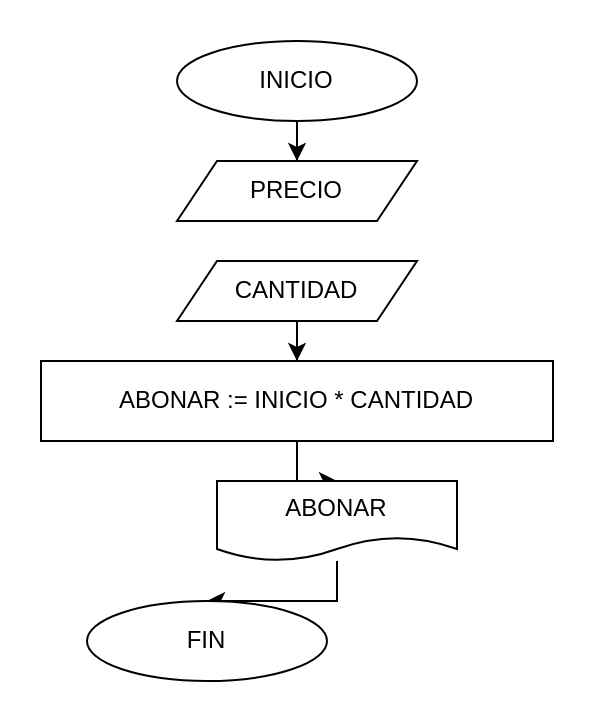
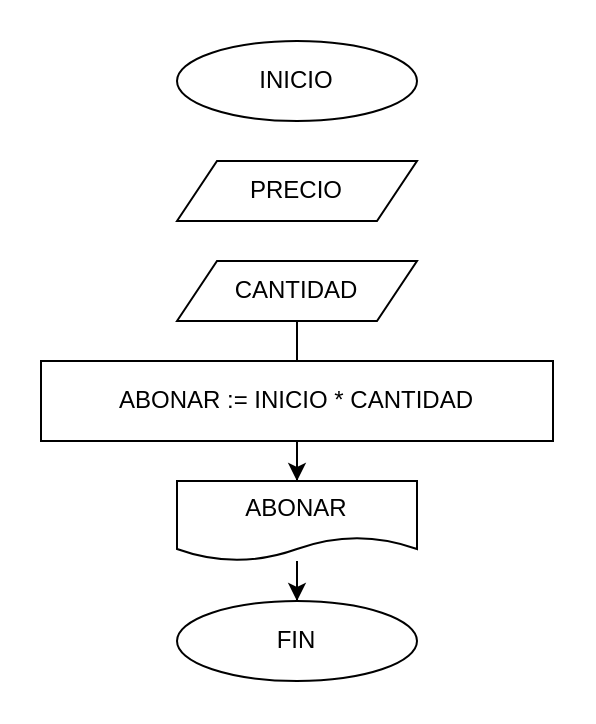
  <mxCell id="0" />
  <mxCell id="1" parent="0" />
- <mxCell id="2" value="" style="edgeStyle=orthogonalEdgeStyle;rounded=0;orthogonalLoop=1;jettySize=auto;html=1;" parent="1" source="3" target="6" edge="1"><mxGeometry relative="1" as="geometry" /></mxCell>
  <mxCell id="3" value="INICIO" style="ellipse;whiteSpace=wrap;html=1;" parent="1" vertex="1"><mxGeometry x="88" y="20" width="120" height="40" as="geometry" /></mxCell>
- <mxCell id="4" value="" style="edgeStyle=orthogonalEdgeStyle;rounded=0;orthogonalLoop=1;jettySize=auto;html=1;" parent="1" source="5" target="8" edge="1"><mxGeometry relative="1" as="geometry" /></mxCell>
+ <mxCell id="4" value="" style="edgeStyle=orthogonalEdgeStyle;rounded=0;orthogonalLoop=1;jettySize=auto;html=1;endArrow=none;" parent="1" source="5" target="8" edge="1"><mxGeometry relative="1" as="geometry" /></mxCell>
  <mxCell id="5" value="CANTIDAD" style="shape=parallelogram;perimeter=parallelogramPerimeter;whiteSpace=wrap;html=1;fixedSize=1;" parent="1" vertex="1"><mxGeometry x="88" y="130" width="120" height="30" as="geometry" /></mxCell>
  <mxCell id="6" value="PRECIO" style="shape=parallelogram;perimeter=parallelogramPerimeter;whiteSpace=wrap;html=1;fixedSize=1;" parent="1" vertex="1"><mxGeometry x="88" y="80" width="120" height="30" as="geometry" /></mxCell>
  <mxCell id="7" value="" style="edgeStyle=orthogonalEdgeStyle;rounded=0;orthogonalLoop=1;jettySize=auto;html=1;" parent="1" source="8" target="10" edge="1"><mxGeometry relative="1" as="geometry" /></mxCell>
  <mxCell id="8" value="ABONAR := INICIO * CANTIDAD" style="rounded=0;whiteSpace=wrap;html=1;" parent="1" vertex="1"><mxGeometry x="20" y="180" width="256" height="40" as="geometry" /></mxCell>
  <mxCell id="9" value="" style="edgeStyle=orthogonalEdgeStyle;rounded=0;orthogonalLoop=1;jettySize=auto;html=1;" parent="1" source="10" target="11" edge="1"><mxGeometry relative="1" as="geometry" /></mxCell>
- <mxCell id="10" value="ABONAR" style="shape=document;whiteSpace=wrap;html=1;boundedLbl=1;" parent="1" vertex="1"><mxGeometry x="108" y="240" width="120" height="40" as="geometry" /></mxCell>
- <mxCell id="11" value="FIN" style="ellipse;whiteSpace=wrap;html=1;" parent="1" vertex="1"><mxGeometry x="43" y="300" width="120" height="40" as="geometry" /></mxCell>
+ <mxCell id="10" value="ABONAR" style="shape=document;whiteSpace=wrap;html=1;boundedLbl=1;" parent="1" vertex="1"><mxGeometry x="88" y="240" width="120" height="40" as="geometry" /></mxCell>
+ <mxCell id="11" value="FIN" style="ellipse;whiteSpace=wrap;html=1;" parent="1" vertex="1"><mxGeometry x="88" y="300" width="120" height="40" as="geometry" /></mxCell>
